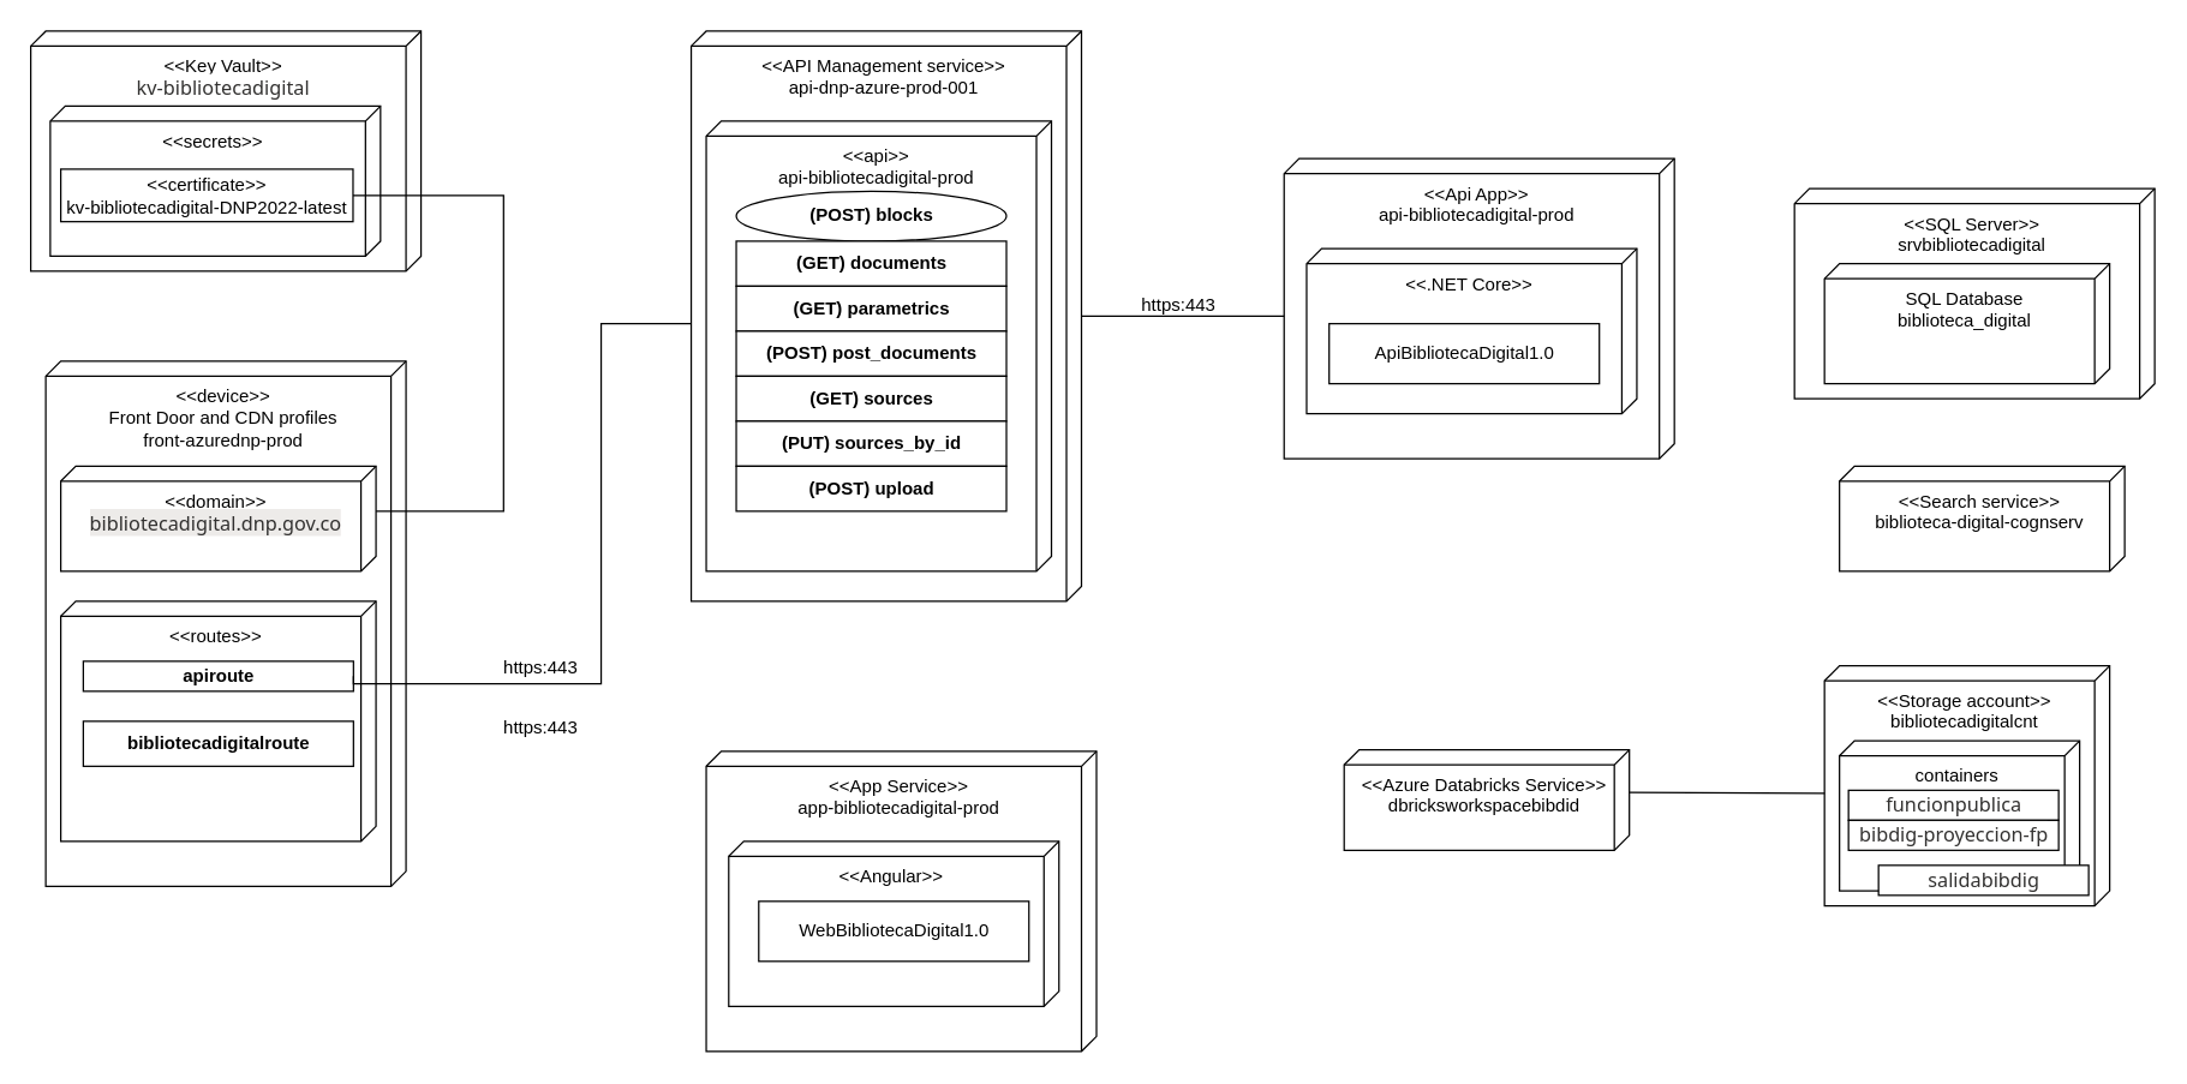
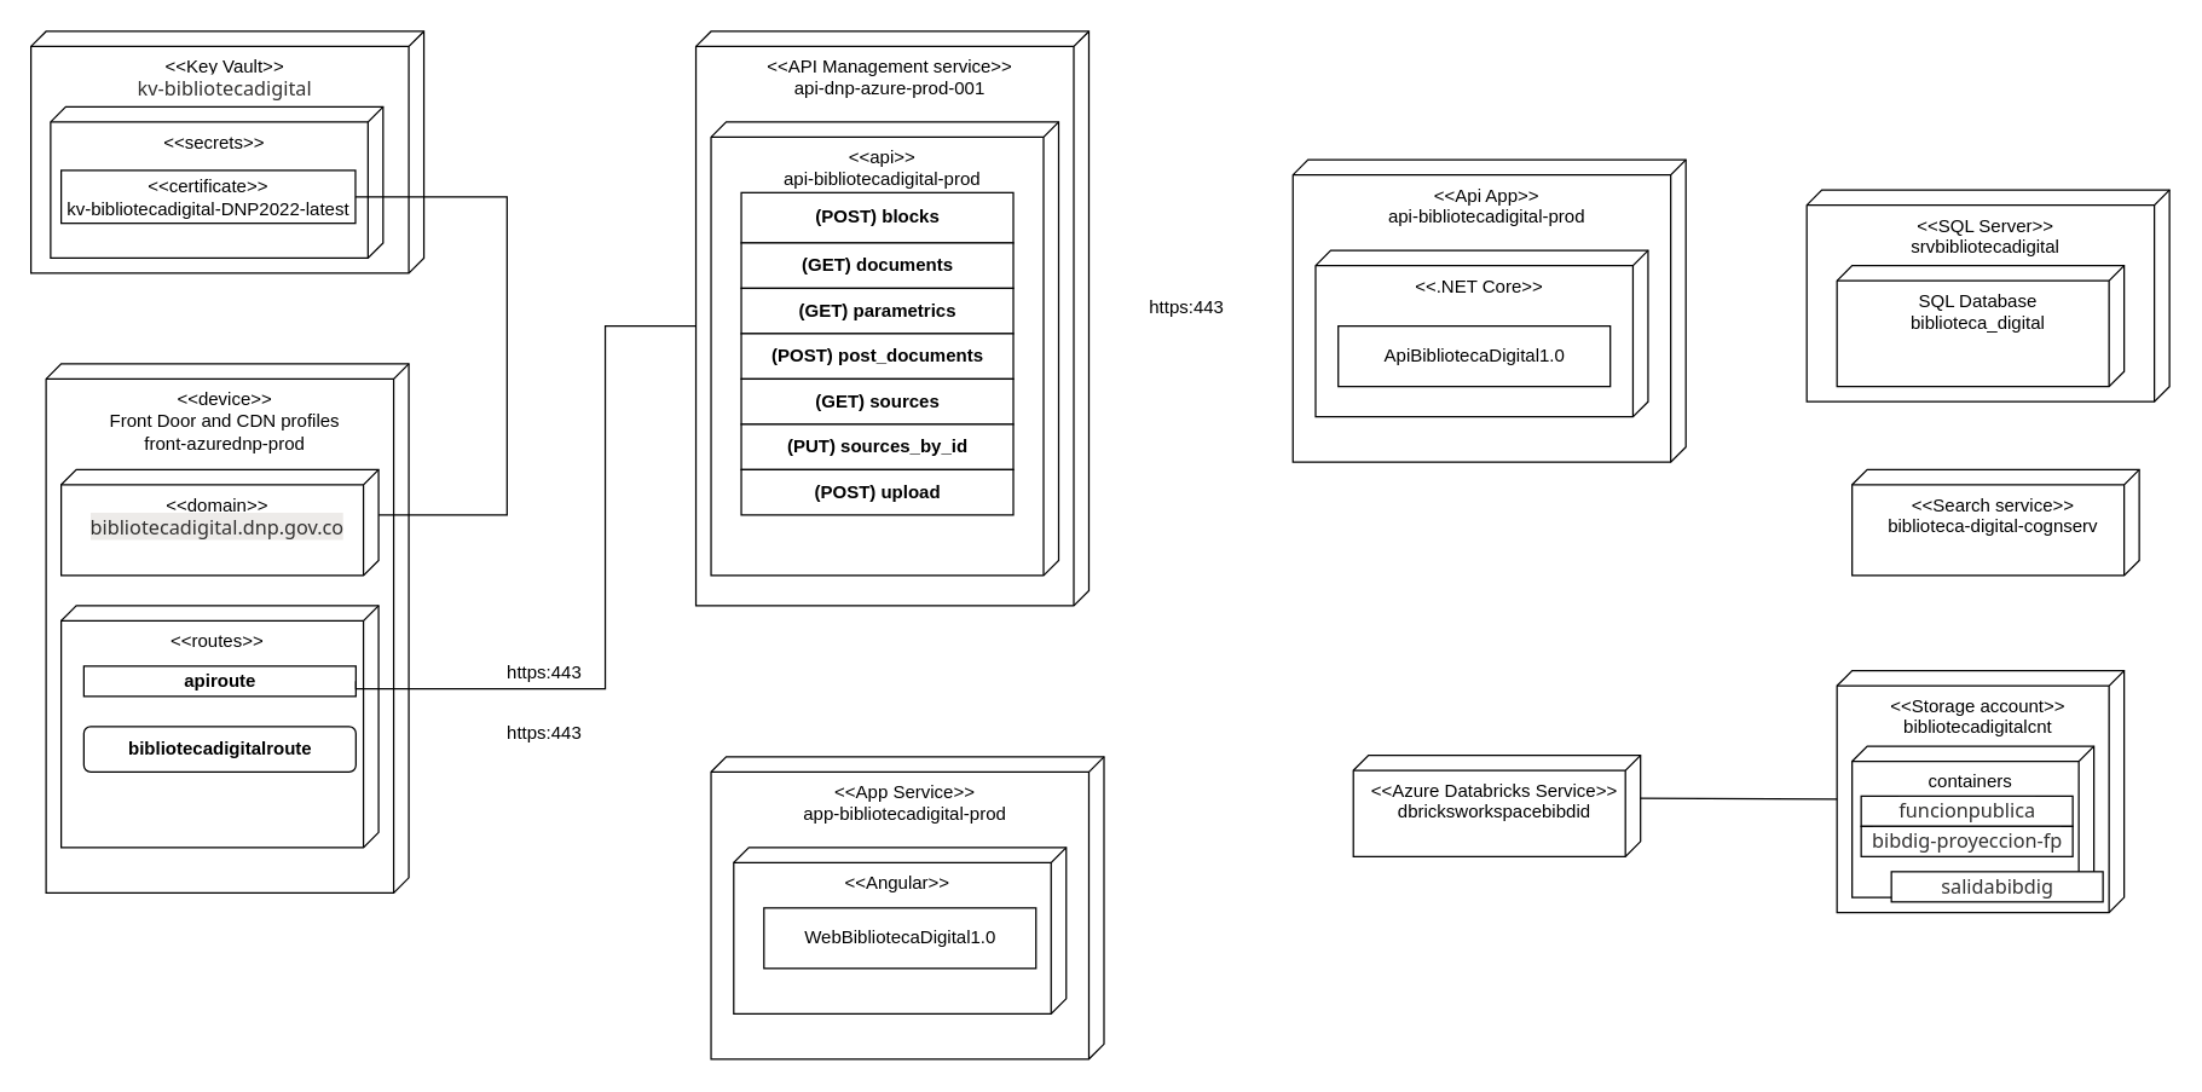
  <mxCell id="0" />
  <mxCell id="1" parent="0" />
  <mxCell id="2" value="&amp;lt;&amp;lt;device&amp;gt;&amp;gt;&lt;br&gt;Front Door and CDN profiles&lt;br&gt;front-azurednp-prod" style="verticalAlign=top;align=center;shape=cube;size=10;direction=south;fontStyle=0;html=1;boundedLbl=1;spacingLeft=5;" vertex="1" parent="1"><mxGeometry x="30" y="240" width="240" height="350" as="geometry" /></mxCell>
  <mxCell id="3" value="&amp;lt;&amp;lt;domain&amp;gt;&amp;gt;&lt;br&gt;&lt;span style=&quot;color: rgb(50, 49, 48); font-family: az_ea_font, &amp;quot;Segoe UI&amp;quot;, az_font, system-ui, -apple-system, BlinkMacSystemFont, Roboto, Oxygen, Ubuntu, Cantarell, &amp;quot;Open Sans&amp;quot;, &amp;quot;Helvetica Neue&amp;quot;, sans-serif; font-size: 13px; text-align: left; background-color: rgb(237, 235, 233);&quot;&gt;bibliotecadigital.dnp.gov.co&lt;/span&gt;" style="verticalAlign=top;align=center;shape=cube;size=10;direction=south;html=1;boundedLbl=1;spacingLeft=5;" vertex="1" parent="2"><mxGeometry width="210" height="70" relative="1" as="geometry"><mxPoint x="10" y="70" as="offset" /></mxGeometry></mxCell>
  <mxCell id="4" value="&amp;lt;&amp;lt;routes&amp;gt;&amp;gt;&lt;br&gt;" style="verticalAlign=top;align=center;shape=cube;size=10;direction=south;html=1;boundedLbl=1;spacingLeft=5;" vertex="1" parent="2"><mxGeometry x="10" y="160" width="210" height="160" as="geometry" /></mxCell>
  <mxCell id="5" value="&lt;b&gt;apiroute&lt;/b&gt;" style="html=1;align=center;verticalAlign=middle;dashed=0;" vertex="1" parent="2"><mxGeometry x="25" y="200" width="180" height="20" as="geometry" /></mxCell>
- <mxCell id="6" value="&lt;b&gt;bibliotecadigitalroute&lt;/b&gt;" style="html=1;align=center;verticalAlign=middle;dashed=0;" vertex="1" parent="2"><mxGeometry x="25" y="240" width="180" height="30" as="geometry" /></mxCell>
+ <mxCell id="6" value="&lt;b&gt;bibliotecadigitalroute&lt;/b&gt;" style="html=1;align=center;verticalAlign=middle;dashed=0;rounded=1;" vertex="1" parent="2"><mxGeometry x="25" y="240" width="180" height="30" as="geometry" /></mxCell>
  <mxCell id="7" value="&amp;lt;&amp;lt;API Management service&amp;gt;&amp;gt;&lt;br&gt;api-dnp-azure-prod-001" style="verticalAlign=top;align=center;shape=cube;size=10;direction=south;fontStyle=0;html=1;boundedLbl=1;spacingLeft=5;" vertex="1" parent="1"><mxGeometry x="460" y="20" width="260" height="380" as="geometry" /></mxCell>
  <mxCell id="8" value="&amp;lt;&amp;lt;api&amp;gt;&amp;gt;&lt;br&gt;api-bibliotecadigital-prod" style="verticalAlign=top;align=center;shape=cube;size=10;direction=south;html=1;boundedLbl=1;spacingLeft=5;" vertex="1" parent="7"><mxGeometry width="230" height="300" relative="1" as="geometry"><mxPoint x="10" y="60" as="offset" /></mxGeometry></mxCell>
- <mxCell id="9" value="&lt;b&gt;(POST) blocks&lt;/b&gt;" style="ellipse;html=1;align=center;verticalAlign=middle;dashed=0;" vertex="1" parent="7"><mxGeometry x="30" y="106.73" width="180" height="33.27" as="geometry" /></mxCell>
+ <mxCell id="9" value="&lt;b&gt;(POST) blocks&lt;/b&gt;" style="html=1;align=center;verticalAlign=middle;dashed=0;" vertex="1" parent="7"><mxGeometry x="30" y="106.73" width="180" height="33.27" as="geometry" /></mxCell>
  <mxCell id="10" value="&lt;b&gt;(GET) documents&lt;/b&gt;" style="html=1;align=center;verticalAlign=middle;dashed=0;" vertex="1" parent="7"><mxGeometry x="30" y="140" width="180" height="30" as="geometry" /></mxCell>
  <mxCell id="11" value="&lt;b&gt;(GET) parametrics&lt;/b&gt;" style="html=1;align=center;verticalAlign=middle;dashed=0;" vertex="1" parent="7"><mxGeometry x="30" y="170" width="180" height="30" as="geometry" /></mxCell>
  <mxCell id="12" value="&lt;b&gt;(POST) post_documents&lt;/b&gt;" style="html=1;align=center;verticalAlign=middle;dashed=0;" vertex="1" parent="7"><mxGeometry x="30" y="200" width="180" height="30" as="geometry" /></mxCell>
  <mxCell id="13" value="&lt;b&gt;(GET) sources&lt;/b&gt;" style="html=1;align=center;verticalAlign=middle;dashed=0;" vertex="1" parent="7"><mxGeometry x="30" y="230" width="180" height="30" as="geometry" /></mxCell>
  <mxCell id="14" value="&lt;b&gt;(PUT) sources_by_id&lt;/b&gt;" style="html=1;align=center;verticalAlign=middle;dashed=0;" vertex="1" parent="7"><mxGeometry x="30" y="260" width="180" height="30" as="geometry" /></mxCell>
  <mxCell id="15" value="&lt;b&gt;(POST) upload&lt;/b&gt;" style="html=1;align=center;verticalAlign=middle;dashed=0;" vertex="1" parent="7"><mxGeometry x="30" y="290" width="180" height="30" as="geometry" /></mxCell>
  <mxCell id="16" value="&amp;lt;&amp;lt;App Service&amp;gt;&amp;gt;&lt;br&gt;app-bibliotecadigital-prod" style="verticalAlign=top;align=center;shape=cube;size=10;direction=south;fontStyle=0;html=1;boundedLbl=1;spacingLeft=5;" vertex="1" parent="1"><mxGeometry x="470" y="500" width="260" height="200" as="geometry" /></mxCell>
  <mxCell id="17" value="&amp;lt;&amp;lt;Angular&amp;gt;&amp;gt;" style="verticalAlign=top;align=center;shape=cube;size=10;direction=south;html=1;boundedLbl=1;spacingLeft=5;" vertex="1" parent="16"><mxGeometry width="220" height="110" relative="1" as="geometry"><mxPoint x="15" y="60" as="offset" /></mxGeometry></mxCell>
  <mxCell id="18" value="WebBibliotecaDigital1.0" style="html=1;align=center;verticalAlign=middle;dashed=0;" vertex="1" parent="16"><mxGeometry x="35" y="100" width="180" height="40" as="geometry" /></mxCell>
  <mxCell id="19" value="" style="endArrow=none;endFill=0;endSize=12;html=1;rounded=0;edgeStyle=orthogonalEdgeStyle;exitX=1;exitY=0.5;exitDx=0;exitDy=0;entryX=0;entryY=0;entryDx=195;entryDy=260;entryPerimeter=0;" edge="1" parent="1" source="5" target="7"><mxGeometry width="160" relative="1" as="geometry"><mxPoint x="310" y="570" as="sourcePoint" /><mxPoint x="470" y="570" as="targetPoint" /><Array as="points"><mxPoint x="400" y="455" /><mxPoint x="400" y="215" /></Array></mxGeometry></mxCell>
  <mxCell id="20" value="https:443" style="text;html=1;strokeColor=none;fillColor=none;align=center;verticalAlign=middle;whiteSpace=wrap;rounded=0;" vertex="1" parent="1"><mxGeometry x="330" y="430" width="60" height="30" as="geometry" /></mxCell>
  <mxCell id="21" value="https:443" style="text;html=1;strokeColor=none;fillColor=none;align=center;verticalAlign=middle;whiteSpace=wrap;rounded=0;" vertex="1" parent="1"><mxGeometry x="330" y="470" width="60" height="30" as="geometry" /></mxCell>
  <mxCell id="22" value="&amp;lt;&amp;lt;Api App&amp;gt;&amp;gt;&lt;br&gt;api-bibliotecadigital-prod" style="verticalAlign=top;align=center;shape=cube;size=10;direction=south;fontStyle=0;html=1;boundedLbl=1;spacingLeft=5;" vertex="1" parent="1"><mxGeometry x="855" y="105" width="260" height="200" as="geometry" /></mxCell>
  <mxCell id="23" value="&amp;lt;&amp;lt;.NET Core&amp;gt;&amp;gt;" style="verticalAlign=top;align=center;shape=cube;size=10;direction=south;html=1;boundedLbl=1;spacingLeft=5;" vertex="1" parent="22"><mxGeometry width="220" height="110" relative="1" as="geometry"><mxPoint x="15" y="60" as="offset" /></mxGeometry></mxCell>
  <mxCell id="24" value="ApiBibliotecaDigital1.0" style="html=1;align=center;verticalAlign=middle;dashed=0;" vertex="1" parent="22"><mxGeometry x="30" y="110" width="180" height="40" as="geometry" /></mxCell>
- <mxCell id="25" value="" style="endArrow=none;html=1;rounded=0;entryX=0;entryY=0;entryDx=105;entryDy=260;entryPerimeter=0;" edge="1" parent="1" source="7" target="22"><mxGeometry width="50" height="50" relative="1" as="geometry"><mxPoint x="755" y="250" as="sourcePoint" /><mxPoint x="805" y="200" as="targetPoint" /></mxGeometry></mxCell>
  <mxCell id="26" value="https:443" style="text;html=1;strokeColor=none;fillColor=none;align=center;verticalAlign=middle;whiteSpace=wrap;rounded=0;" vertex="1" parent="1"><mxGeometry x="755" y="188" width="60" height="30" as="geometry" /></mxCell>
  <mxCell id="27" value="&amp;lt;&amp;lt;Key Vault&amp;gt;&amp;gt;&lt;br&gt;&lt;span style=&quot;color: rgb(50, 49, 48); font-family: az_ea_font, &amp;quot;Segoe UI&amp;quot;, az_font, system-ui, -apple-system, BlinkMacSystemFont, Roboto, Oxygen, Ubuntu, Cantarell, &amp;quot;Open Sans&amp;quot;, &amp;quot;Helvetica Neue&amp;quot;, sans-serif; font-size: 13px; text-align: start; background-color: rgb(255, 255, 255);&quot;&gt;kv-bibliotecadigital&lt;/span&gt;" style="verticalAlign=top;align=center;shape=cube;size=10;direction=south;fontStyle=0;html=1;boundedLbl=1;spacingLeft=5;" vertex="1" parent="1"><mxGeometry x="20" y="20" width="260" height="160" as="geometry" /></mxCell>
  <mxCell id="28" value="&amp;lt;&amp;lt;secrets&amp;gt;&amp;gt;" style="verticalAlign=top;align=center;shape=cube;size=10;direction=south;html=1;boundedLbl=1;spacingLeft=5;" vertex="1" parent="27"><mxGeometry width="220" height="100" relative="1" as="geometry"><mxPoint x="13" y="50" as="offset" /></mxGeometry></mxCell>
  <mxCell id="29" value="&amp;lt;&amp;lt;certificate&amp;gt;&amp;gt;&lt;br&gt;kv-bibliotecadigital-DNP2022-latest" style="html=1;align=center;verticalAlign=middle;dashed=0;" vertex="1" parent="27"><mxGeometry x="20" y="92" width="194.71" height="35" as="geometry" /></mxCell>
  <mxCell id="30" value="" style="endArrow=none;html=1;rounded=0;exitX=1;exitY=0.5;exitDx=0;exitDy=0;entryX=0;entryY=0;entryDx=30;entryDy=0;entryPerimeter=0;edgeStyle=orthogonalEdgeStyle;" edge="1" parent="1" source="29" target="3"><mxGeometry width="50" height="50" relative="1" as="geometry"><mxPoint x="295" y="140" as="sourcePoint" /><mxPoint x="345" y="90" as="targetPoint" /><Array as="points"><mxPoint x="335" y="130" /><mxPoint x="335" y="340" /></Array></mxGeometry></mxCell>
  <mxCell id="31" value="&amp;lt;&amp;lt;SQL Server&amp;gt;&amp;gt;&lt;br&gt;srvbibliotecadigital" style="verticalAlign=top;align=center;shape=cube;size=10;direction=south;fontStyle=0;html=1;boundedLbl=1;spacingLeft=5;" vertex="1" parent="1"><mxGeometry x="1195" y="125" width="240" height="140" as="geometry" /></mxCell>
  <mxCell id="32" value="SQL Database&lt;br&gt;biblioteca_digital" style="verticalAlign=top;align=center;shape=cube;size=10;direction=south;html=1;boundedLbl=1;spacingLeft=5;" vertex="1" parent="31"><mxGeometry width="190" height="80" relative="1" as="geometry"><mxPoint x="20" y="50" as="offset" /></mxGeometry></mxCell>
  <mxCell id="33" value="&amp;lt;&amp;lt;Search service&amp;gt;&amp;gt;&lt;br&gt;biblioteca-digital-cognserv" style="verticalAlign=top;align=center;shape=cube;size=10;direction=south;fontStyle=0;html=1;boundedLbl=1;spacingLeft=5;" vertex="1" parent="1"><mxGeometry x="1225" y="310" width="190" height="70" as="geometry" /></mxCell>
  <mxCell id="34" value="&amp;lt;&amp;lt;Storage account&amp;gt;&amp;gt;&lt;br&gt;bibliotecadigitalcnt" style="verticalAlign=top;align=center;shape=cube;size=10;direction=south;fontStyle=0;html=1;boundedLbl=1;spacingLeft=5;" vertex="1" parent="1"><mxGeometry x="1215" y="443" width="190" height="160" as="geometry" /></mxCell>
  <mxCell id="35" value="containers" style="verticalAlign=top;align=center;shape=cube;size=10;direction=south;html=1;boundedLbl=1;spacingLeft=5;" vertex="1" parent="34"><mxGeometry width="160" height="100" relative="1" as="geometry"><mxPoint x="10" y="50" as="offset" /></mxGeometry></mxCell>
  <mxCell id="36" value="&lt;span style=&quot;color: rgb(50, 49, 48); font-family: az_ea_font, &amp;quot;Segoe UI&amp;quot;, az_font, system-ui, -apple-system, BlinkMacSystemFont, Roboto, Oxygen, Ubuntu, Cantarell, &amp;quot;Open Sans&amp;quot;, &amp;quot;Helvetica Neue&amp;quot;, sans-serif; font-size: 13px; text-align: start; background-color: rgb(255, 255, 255);&quot;&gt;funcionpublica&lt;/span&gt;" style="html=1;align=center;verticalAlign=middle;dashed=0;" vertex="1" parent="34"><mxGeometry x="16" y="83" width="140" height="20" as="geometry" /></mxCell>
  <mxCell id="37" value="&lt;span style=&quot;color: rgb(50, 49, 48); font-family: az_ea_font, &amp;quot;Segoe UI&amp;quot;, az_font, system-ui, -apple-system, BlinkMacSystemFont, Roboto, Oxygen, Ubuntu, Cantarell, &amp;quot;Open Sans&amp;quot;, &amp;quot;Helvetica Neue&amp;quot;, sans-serif; font-size: 13px; text-align: start; background-color: rgb(255, 255, 255);&quot;&gt;bibdig-proyeccion-fp&lt;/span&gt;" style="html=1;align=center;verticalAlign=middle;dashed=0;" vertex="1" parent="34"><mxGeometry x="16" y="103" width="140" height="20" as="geometry" /></mxCell>
  <mxCell id="38" value="&lt;div style=&quot;text-align: start;&quot;&gt;&lt;span style=&quot;background-color: initial; font-size: 13px;&quot;&gt;&lt;font face=&quot;az_ea_font, Segoe UI, az_font, system-ui, -apple-system, BlinkMacSystemFont, Roboto, Oxygen, Ubuntu, Cantarell, Open Sans, Helvetica Neue, sans-serif&quot; color=&quot;#323130&quot;&gt;salidabibdig&lt;/font&gt;&lt;/span&gt;&lt;/div&gt;" style="html=1;align=center;verticalAlign=middle;dashed=0;" vertex="1" parent="34"><mxGeometry x="36" y="133" width="140" height="20" as="geometry" /></mxCell>
  <mxCell id="39" value="&amp;lt;&amp;lt;Azure Databricks Service&amp;gt;&amp;gt;&lt;br&gt;dbricksworkspacebibdid" style="verticalAlign=top;align=center;shape=cube;size=10;direction=south;fontStyle=0;html=1;boundedLbl=1;spacingLeft=5;" vertex="1" parent="1"><mxGeometry x="895" y="499" width="190" height="67" as="geometry" /></mxCell>
  <mxCell id="40" value="" style="endArrow=none;html=1;rounded=0;entryX=0;entryY=0;entryDx=85;entryDy=190;entryPerimeter=0;exitX=0;exitY=0;exitDx=28.5;exitDy=0;exitPerimeter=0;" edge="1" parent="1" source="39" target="34"><mxGeometry width="50" height="50" relative="1" as="geometry"><mxPoint x="715" y="430" as="sourcePoint" /><mxPoint x="765" y="380" as="targetPoint" /></mxGeometry></mxCell>
